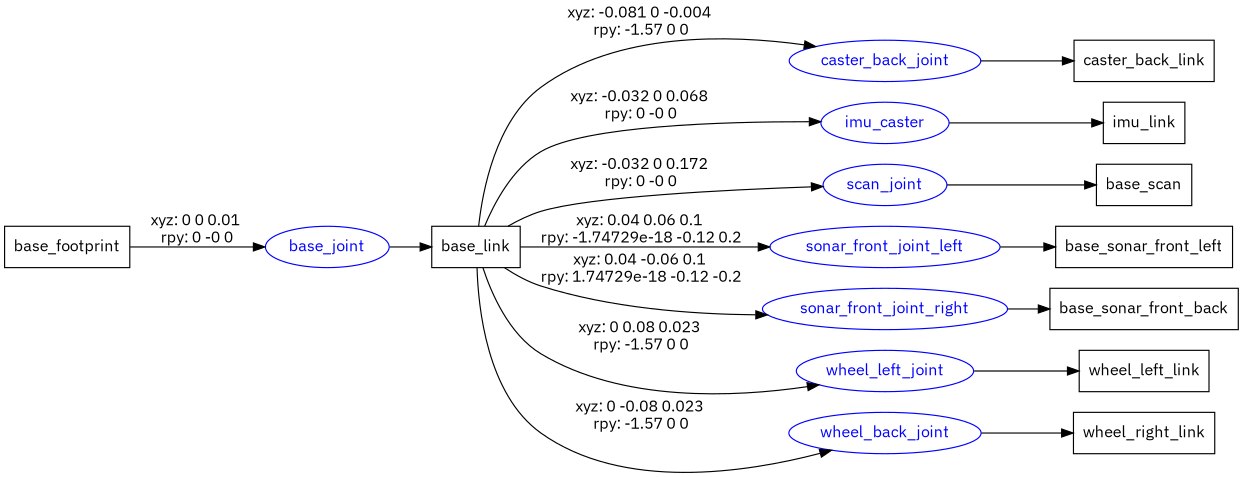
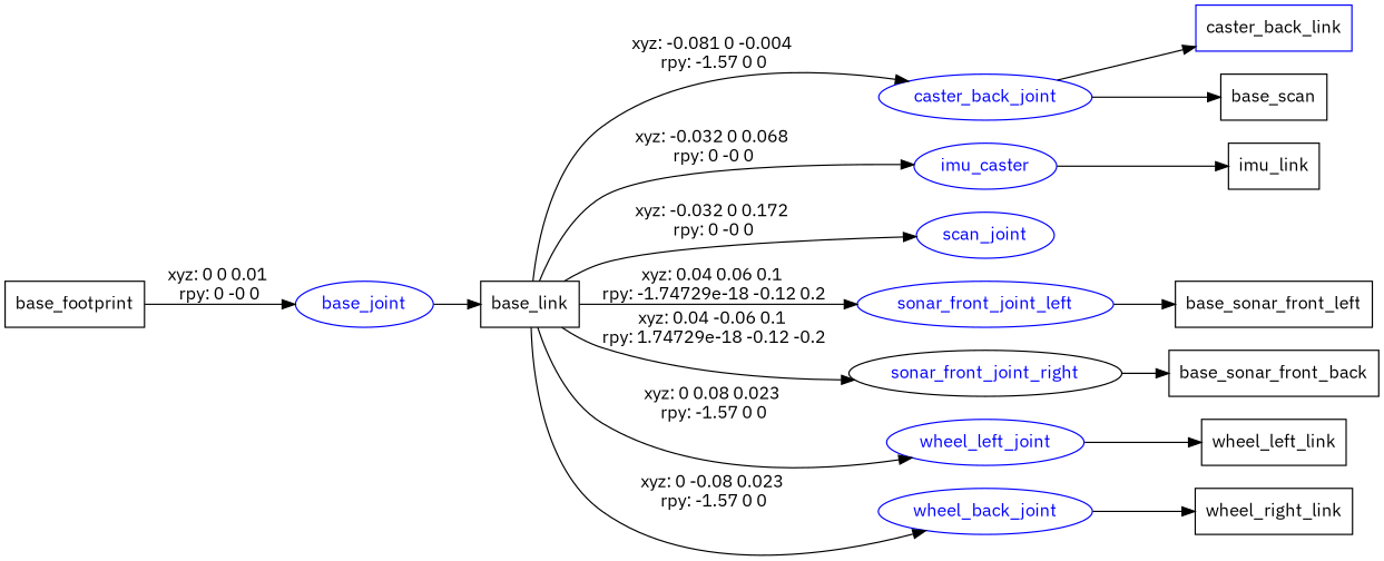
  digraph {
    fontname="IBM Plex Sans"
    rankdir=LR
    node [fontname="IBM Plex Sans" shape=box]
    edge [fontname="IBM Plex Sans"]
    n1 [label=base_footprint]
    base_joint [color=blue fontcolor=blue shape=ellipse]
    n3 [label=base_link]
    caster_back_joint [color=blue fontcolor=blue shape=ellipse]
    n5 [color=blue fontcolor=blue label=imu_caster shape=ellipse]
    scan_joint [color=blue fontcolor=blue shape=ellipse]
    sonar_front_joint_left [color=blue fontcolor=blue shape=ellipse]
-   sonar_front_joint_right [color=blue fontcolor=blue shape=ellipse]
+   sonar_front_joint_right [color=black fontcolor=blue shape=ellipse]
    wheel_left_joint [color=blue fontcolor=blue shape=ellipse]
    n10 [color=blue fontcolor=blue label=wheel_back_joint shape=ellipse]
-   n11 [label=caster_back_link]
+   n11 [label=caster_back_link color=blue]
    n12 [label=imu_link]
    n13 [label=base_scan]
    n14 [label=base_sonar_front_left]
    n15 [label=base_sonar_front_back]
    n16 [label=wheel_left_link]
    n17 [label=wheel_right_link]
    n1 -> base_joint [label="xyz: 0 0 0.01 \nrpy: 0 -0 0"]
    base_joint -> n3
    n3 -> caster_back_joint [label="xyz: -0.081 0 -0.004 \nrpy: -1.57 0 0"]
    n3 -> n5 [label="xyz: -0.032 0 0.068 \nrpy: 0 -0 0"]
    n3 -> scan_joint [label="xyz: -0.032 0 0.172 \nrpy: 0 -0 0"]
    n3 -> sonar_front_joint_left [label="xyz: 0.04 0.06 0.1 \nrpy: -1.74729e-18 -0.12 0.2"]
    n3 -> sonar_front_joint_right [label="xyz: 0.04 -0.06 0.1 \nrpy: 1.74729e-18 -0.12 -0.2"]
    n3 -> wheel_left_joint [label="xyz: 0 0.08 0.023 \nrpy: -1.57 0 0"]
    n3 -> n10 [label="xyz: 0 -0.08 0.023 \nrpy: -1.57 0 0"]
    caster_back_joint -> n11
    n5 -> n12
-   scan_joint -> n13
+   caster_back_joint -> n13
    sonar_front_joint_left -> n14
    sonar_front_joint_right -> n15
    wheel_left_joint -> n16
    n10 -> n17
  }
